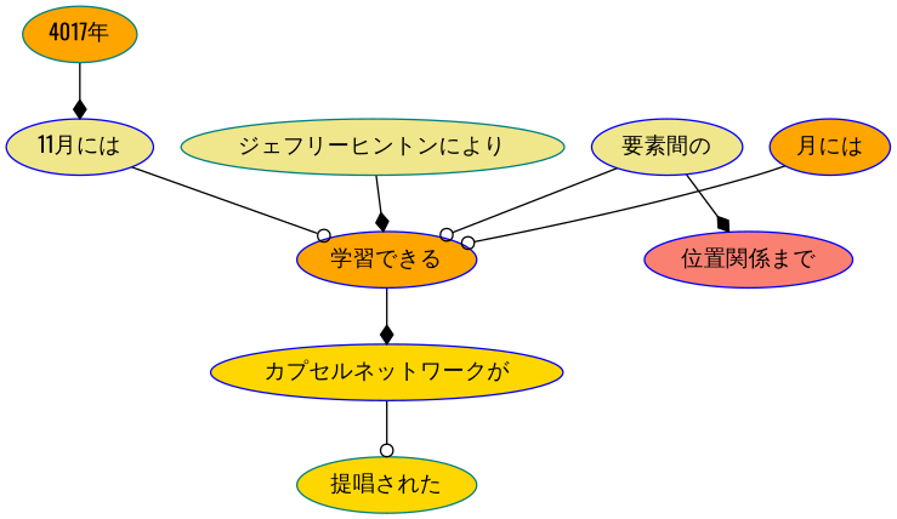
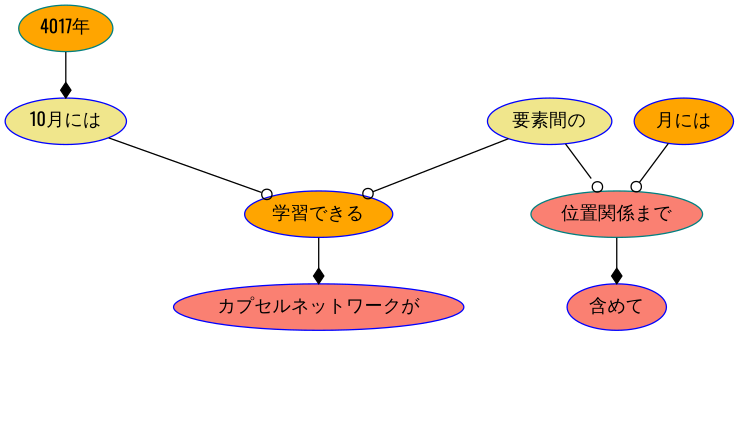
  digraph {
    fontname=Oswald
    node [color=blue fillcolor=orange fontname=Oswald style=filled]
    edge [arrowhead=diamond fontname=Oswald]
    n1 [color=teal label="4017年"]
-   n2 [fillcolor=khaki label="11月には"]
+   n2 [fillcolor=khaki label="10月には"]
    n3 [label="学習できる"]
-   n4 [fillcolor=gold label="カプセルネットワークが"]
-   n5 [color=teal fillcolor=gold label="提唱された"]
-   n6 [color=teal fillcolor=khaki label="ジェフリーヒントンにより"]
+   n4 [fillcolor=salmon label="カプセルネットワークが"]
    n7 [fillcolor=khaki label="要素間の"]
-   n8 [fillcolor=salmon label="位置関係まで"]
+   n8 [color=teal fillcolor=salmon label="位置関係まで"]
+   n9 [fillcolor=salmon label="含めて"]
    n10 [label="月には"]
    n1 -> n2
    n2 -> n3 [arrowhead=odot]
    n3 -> n4
-   n4 -> n5 [arrowhead=odot]
-   n6 -> n3
    n7 -> n3 [arrowhead=odot]
-   n7 -> n8
-   n10 -> n3 [arrowhead=odot]
+   n7 -> n8 [arrowhead=odot]
+   n8 -> n9
+   n10 -> n8 [arrowhead=odot]
  }
